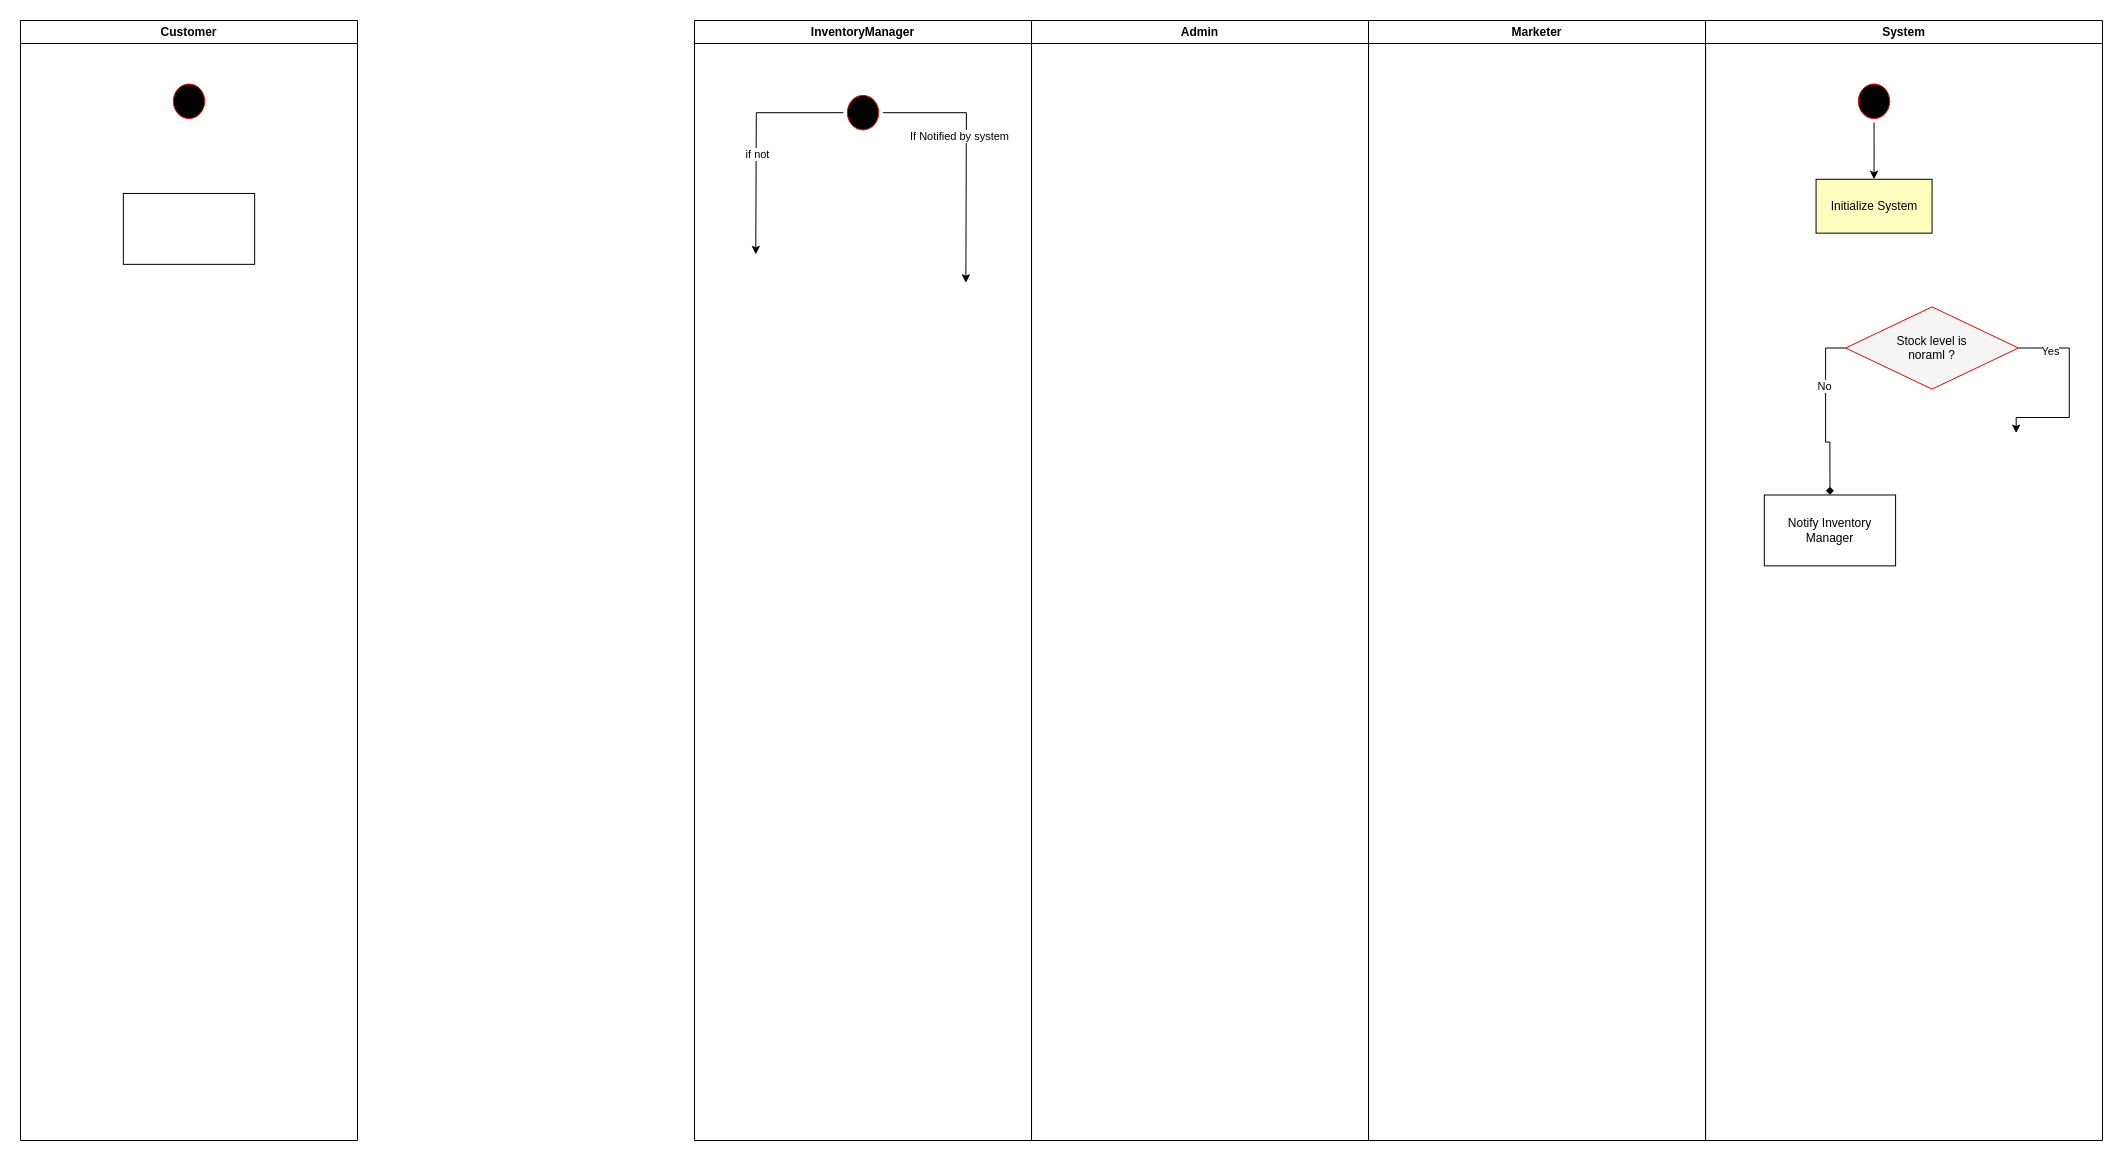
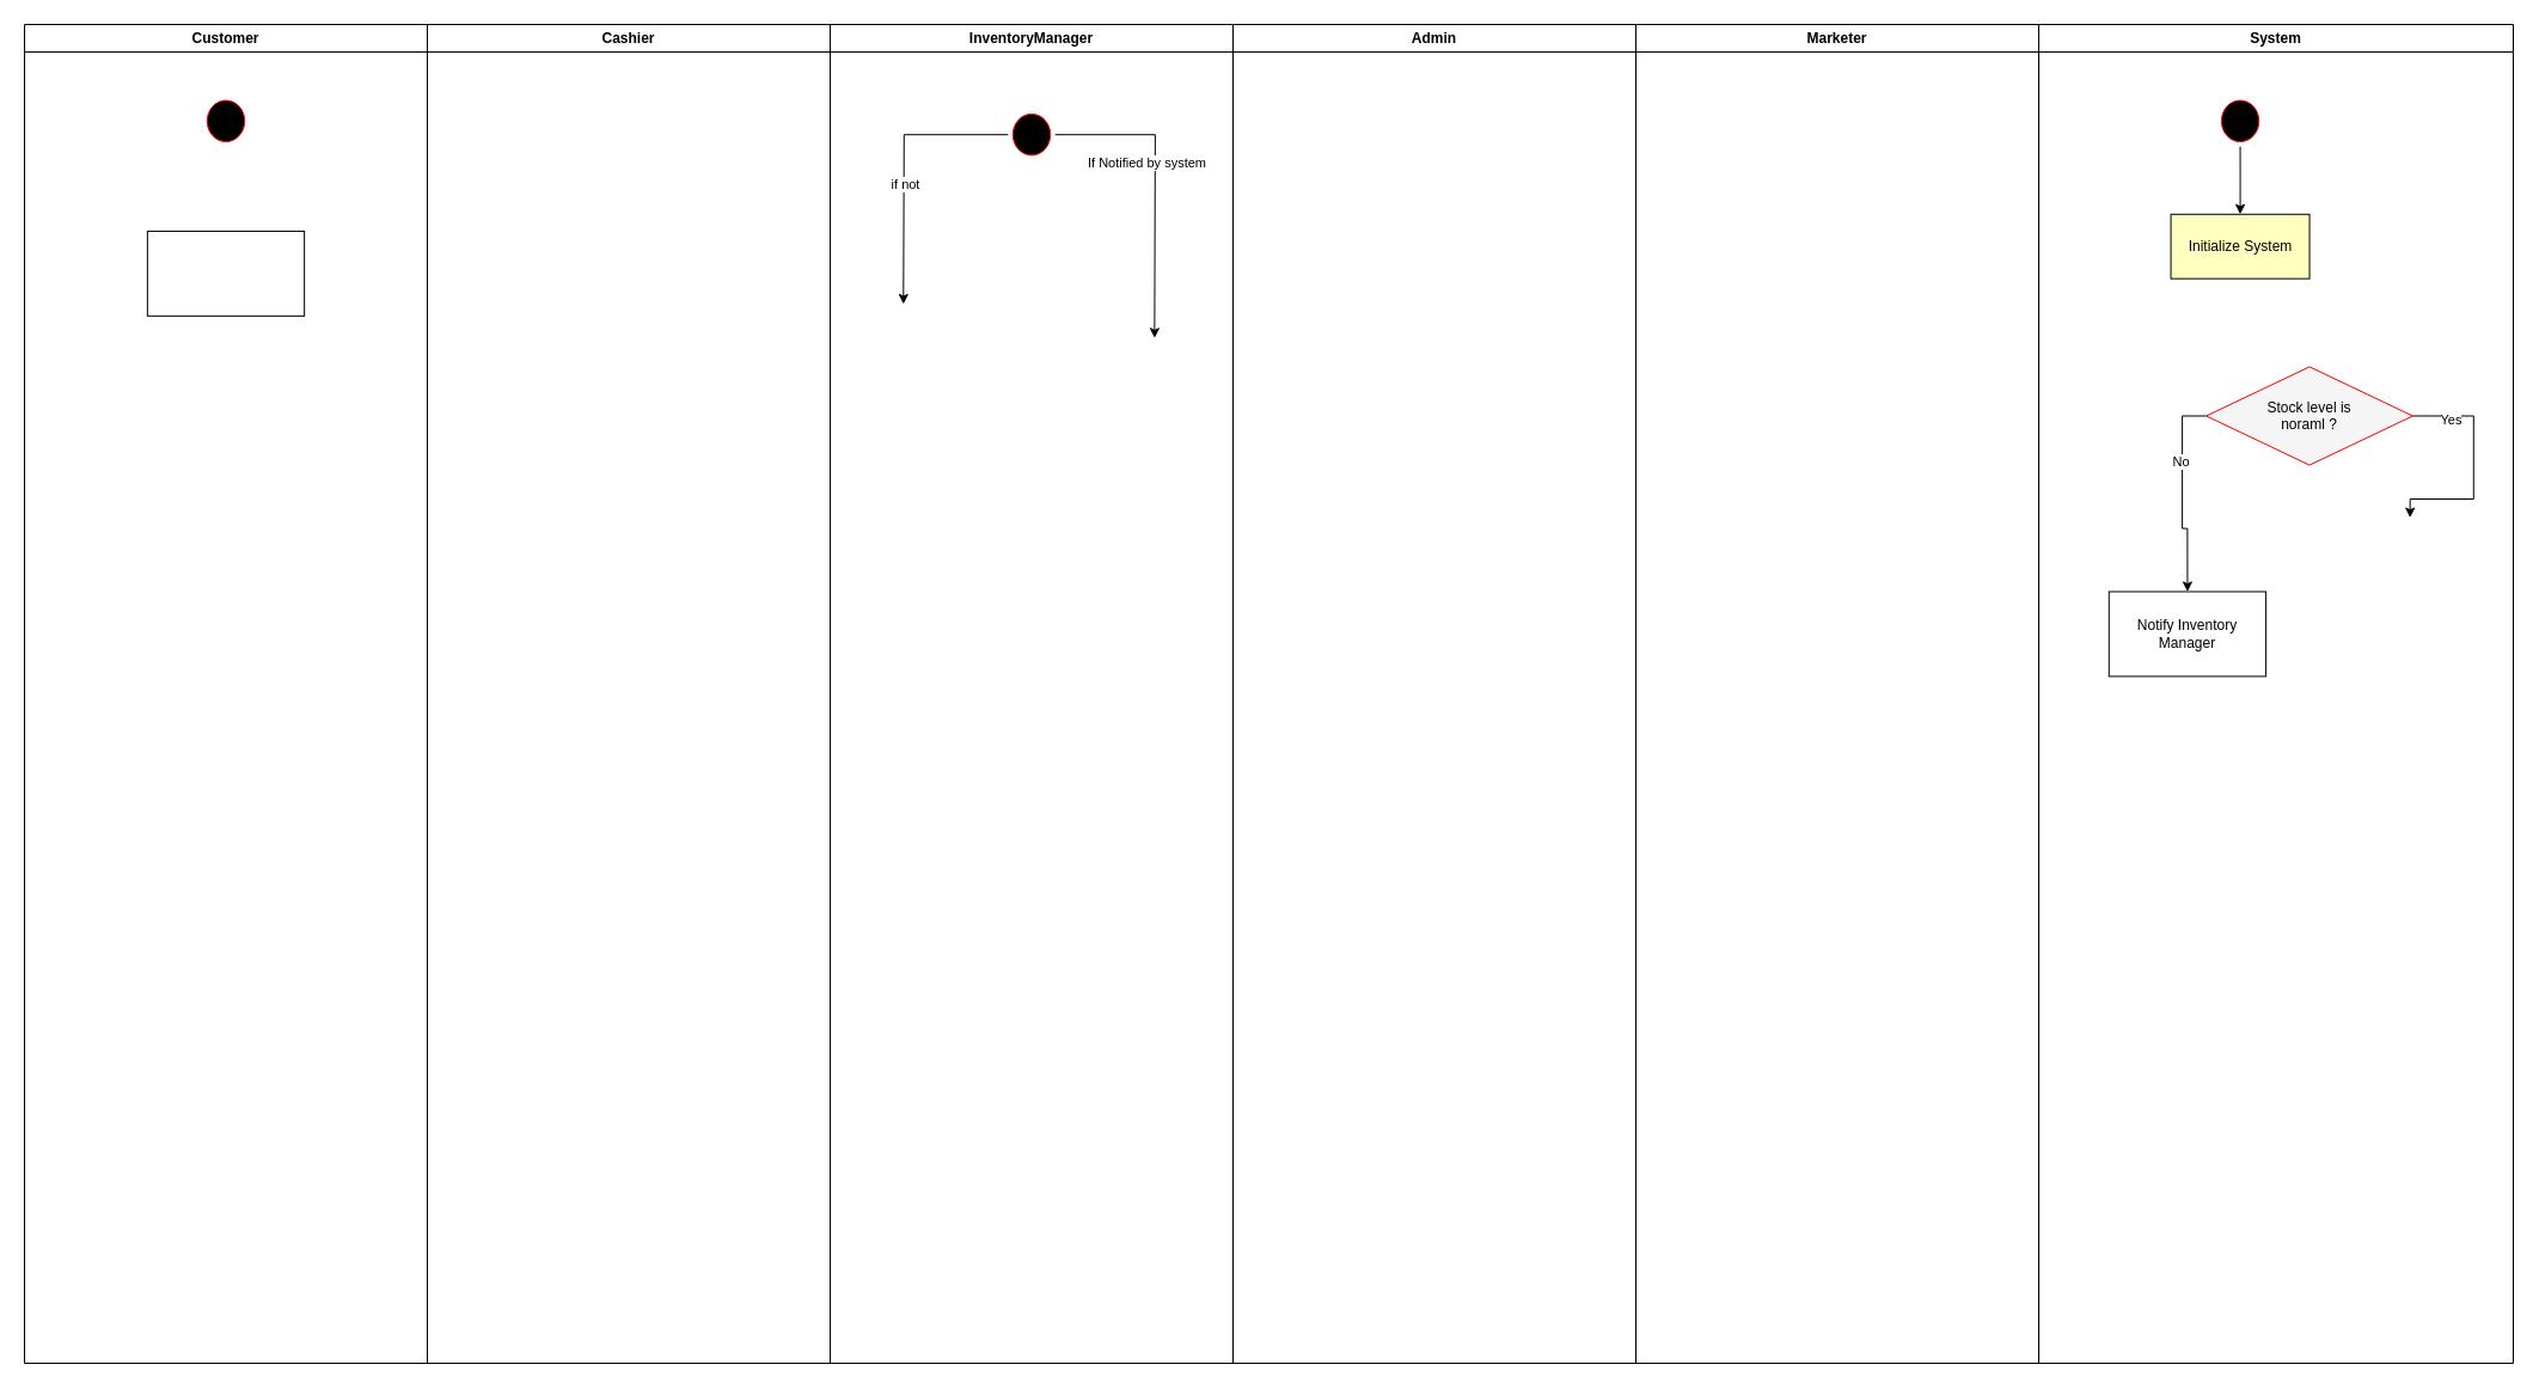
  <mxCell id="0" />
  <mxCell id="1" parent="0" />
  <mxCell id="2" value="" style="group" vertex="1" connectable="0" parent="1"><mxGeometry x="20" y="20" width="2082" height="1120" as="geometry" /></mxCell>
  <mxCell id="3" value="" style="group" vertex="1" connectable="0" parent="2"><mxGeometry width="1011.024" height="1120" as="geometry" /></mxCell>
  <mxCell id="4" value="Customer" style="swimlane;whiteSpace=wrap" parent="3" vertex="1"><mxGeometry width="337.008" height="1120" as="geometry" /></mxCell>
  <mxCell id="5" value="" style="ellipse;shape=startState;fillColor=#000000;strokeColor=#ff0000;" vertex="1" parent="4"><mxGeometry x="148.804" y="59.544" width="39.391" height="42.532" as="geometry" /></mxCell>
  <mxCell id="6" value="" style="html=1;dashed=0;whiteSpace=wrap;" vertex="1" parent="4"><mxGeometry x="102.849" y="172.962" width="131.302" height="70.886" as="geometry" /></mxCell>
+ <mxCell id="7" value="Cashier" style="swimlane;whiteSpace=wrap;startSize=23;" parent="3" vertex="1"><mxGeometry x="337.008" width="337.008" height="1120" as="geometry" /></mxCell>
  <mxCell id="8" value="InventoryManager" style="swimlane;whiteSpace=wrap" parent="3" vertex="1"><mxGeometry x="674.016" width="337.008" height="1120" as="geometry" /></mxCell>
  <mxCell id="9" style="edgeStyle=orthogonalEdgeStyle;rounded=0;orthogonalLoop=1;jettySize=auto;html=1;" edge="1" parent="8" source="13"><mxGeometry relative="1" as="geometry"><mxPoint x="271.357" y="262.278" as="targetPoint" /></mxGeometry></mxCell>
  <mxCell id="10" value="If Notified by system" style="edgeLabel;html=1;align=center;verticalAlign=middle;resizable=0;points=[];" vertex="1" connectable="0" parent="9"><mxGeometry x="-0.496" y="1" relative="1" as="geometry"><mxPoint x="12" y="24" as="offset" /></mxGeometry></mxCell>
  <mxCell id="11" style="edgeStyle=orthogonalEdgeStyle;rounded=0;orthogonalLoop=1;jettySize=auto;html=1;" edge="1" parent="8" source="13"><mxGeometry relative="1" as="geometry"><mxPoint x="61.274" y="233.924" as="targetPoint" /></mxGeometry></mxCell>
  <mxCell id="12" value="if not" style="edgeLabel;html=1;align=center;verticalAlign=middle;resizable=0;points=[];" vertex="1" connectable="0" parent="11"><mxGeometry x="0.253" y="1" relative="1" as="geometry"><mxPoint y="-15" as="offset" /></mxGeometry></mxCell>
  <mxCell id="13" value="" style="ellipse;shape=startState;fillColor=#000000;strokeColor=#ff0000;" vertex="1" parent="8"><mxGeometry x="148.813" y="70.886" width="39.391" height="42.532" as="geometry" /></mxCell>
  <mxCell id="14" value="Admin" style="swimlane;whiteSpace=wrap" vertex="1" parent="2"><mxGeometry x="1011.028" width="337.008" height="1120" as="geometry" /></mxCell>
  <mxCell id="15" value="Marketer" style="swimlane;whiteSpace=wrap" vertex="1" parent="2"><mxGeometry x="1348.04" width="337.008" height="1120" as="geometry" /></mxCell>
  <mxCell id="16" value="System" style="swimlane;whiteSpace=wrap" vertex="1" parent="2"><mxGeometry x="1685.053" width="396.947" height="1120" as="geometry" /></mxCell>
  <mxCell id="17" value="" style="edgeStyle=orthogonalEdgeStyle;rounded=0;orthogonalLoop=1;jettySize=auto;html=1;entryX=0.5;entryY=0;entryDx=0;entryDy=0;" edge="1" parent="16" source="18" target="19"><mxGeometry relative="1" as="geometry"><mxPoint x="168.508" y="158.785" as="targetPoint" /></mxGeometry></mxCell>
  <mxCell id="18" value="" style="ellipse;shape=startState;fillColor=#000000;strokeColor=#ff0000;" vertex="1" parent="16"><mxGeometry x="148.813" y="59.544" width="39.391" height="42.532" as="geometry" /></mxCell>
  <mxCell id="19" value="Initialize System" style="html=1;dashed=0;whiteSpace=wrap;fillColor=#ffffc0;" vertex="1" parent="16"><mxGeometry x="110.504" y="158.785" width="115.992" height="53.873" as="geometry" /></mxCell>
  <mxCell id="20" style="edgeStyle=orthogonalEdgeStyle;rounded=0;orthogonalLoop=1;jettySize=auto;html=1;exitX=1;exitY=0.5;exitDx=0;exitDy=0;" edge="1" parent="16" source="24"><mxGeometry relative="1" as="geometry"><mxPoint x="310.603" y="412.601" as="targetPoint" /><Array as="points"><mxPoint x="363.706" y="327.494" /><mxPoint x="363.706" y="396.962" /><mxPoint x="311.185" y="396.962" /></Array></mxGeometry></mxCell>
  <mxCell id="21" value="Yes" style="edgeLabel;html=1;align=center;verticalAlign=middle;resizable=0;points=[];" vertex="1" connectable="0" parent="20"><mxGeometry x="-0.664" y="-3" relative="1" as="geometry"><mxPoint as="offset" /></mxGeometry></mxCell>
- <mxCell id="22" style="edgeStyle=orthogonalEdgeStyle;rounded=0;orthogonalLoop=1;jettySize=auto;html=1;entryX=0.5;entryY=0;entryDx=0;entryDy=0;exitX=0;exitY=0.5;exitDx=0;exitDy=0;endArrow=diamond;" edge="1" parent="16" source="24" target="25"><mxGeometry relative="1" as="geometry"><mxPoint x="48.0" y="384.246" as="targetPoint" /></mxGeometry></mxCell>
+ <mxCell id="22" style="edgeStyle=orthogonalEdgeStyle;rounded=0;orthogonalLoop=1;jettySize=auto;html=1;entryX=0.5;entryY=0;entryDx=0;entryDy=0;exitX=0;exitY=0.5;exitDx=0;exitDy=0;" edge="1" parent="16" source="24" target="25"><mxGeometry relative="1" as="geometry"><mxPoint x="48.0" y="384.246" as="targetPoint" /></mxGeometry></mxCell>
  <mxCell id="23" value="No" style="edgeLabel;html=1;align=center;verticalAlign=middle;resizable=0;points=[];" vertex="1" connectable="0" parent="22"><mxGeometry x="-0.325" y="-2" relative="1" as="geometry"><mxPoint as="offset" /></mxGeometry></mxCell>
  <mxCell id="24" value="Stock level is&#10; noraml ? " style="rhombus;fillColor=#f5f5f5;strokeColor=#ff0000;" vertex="1" parent="16"><mxGeometry x="140.046" y="286.38" width="172.872" height="82.228" as="geometry" /></mxCell>
  <mxCell id="25" value="Notify Inventory Manager" style="html=1;dashed=0;whiteSpace=wrap;" vertex="1" parent="16"><mxGeometry x="58.74" y="474.494" width="131.302" height="70.886" as="geometry" /></mxCell>
